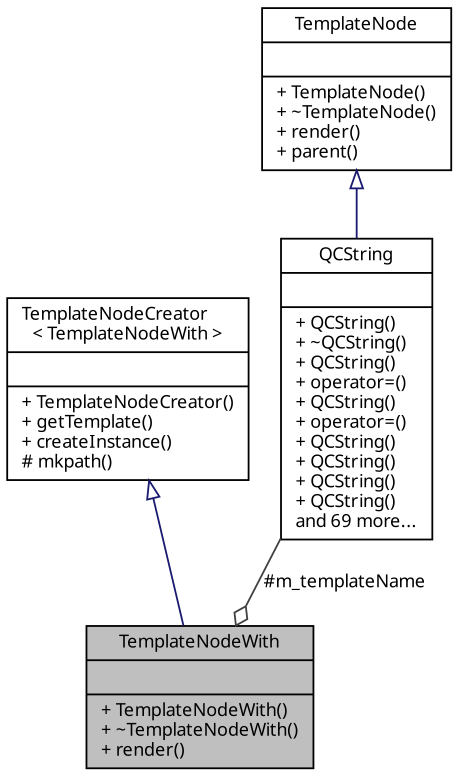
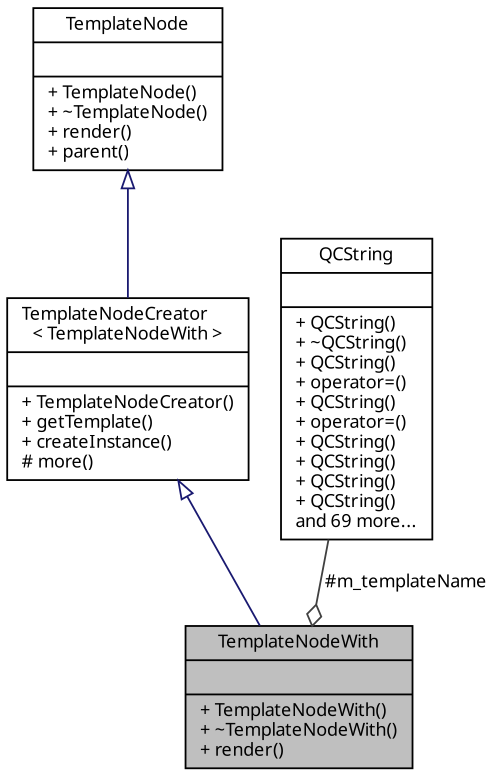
  digraph {
    fontname="Noto Sans"
    node [color=black fillcolor=white fontname="Noto Sans" fontsize=10 shape=record style=filled]
    edge [arrowtail=onormal color=midnightblue dir=back fontname="Noto Sans" fontsize=10 labelfontname=Helvetica labelfontsize=10 style=solid]
    n1 [fillcolor=grey75 fontcolor=black height=0.2 label="{TemplateNodeWith\n||+ TemplateNodeWith()\l+ ~TemplateNodeWith()\l+ render()\l}" width=0.4]
-   n2 [height=0.2 label="{TemplateNodeCreator\l\< TemplateNodeWith \>\n||+ TemplateNodeCreator()\l+ getTemplate()\l+ createInstance()\l# mkpath()\l}" width=0.4]
+   n2 [height=0.2 label="{TemplateNodeCreator\l\< TemplateNodeWith \>\n||+ TemplateNodeCreator()\l+ getTemplate()\l+ createInstance()\l# more()\l}" width=0.4]
    n3 [height=0.2 label="{TemplateNode\n||+ TemplateNode()\l+ ~TemplateNode()\l+ render()\l+ parent()\l}" width=0.4]
    n4 [height=0.2 label="{QCString\n||+ QCString()\l+ ~QCString()\l+ QCString()\l+ operator=()\l+ QCString()\l+ operator=()\l+ QCString()\l+ QCString()\l+ QCString()\l+ QCString()\land 69 more...\l}" width=0.4]
    n2 -> n1
-   n3 -> n4
+   n3 -> n2
    n4 -> n1 [arrowhead=odiamond color=grey25 label=" #m_templateName" arrowtail="" dir=""]
  }
